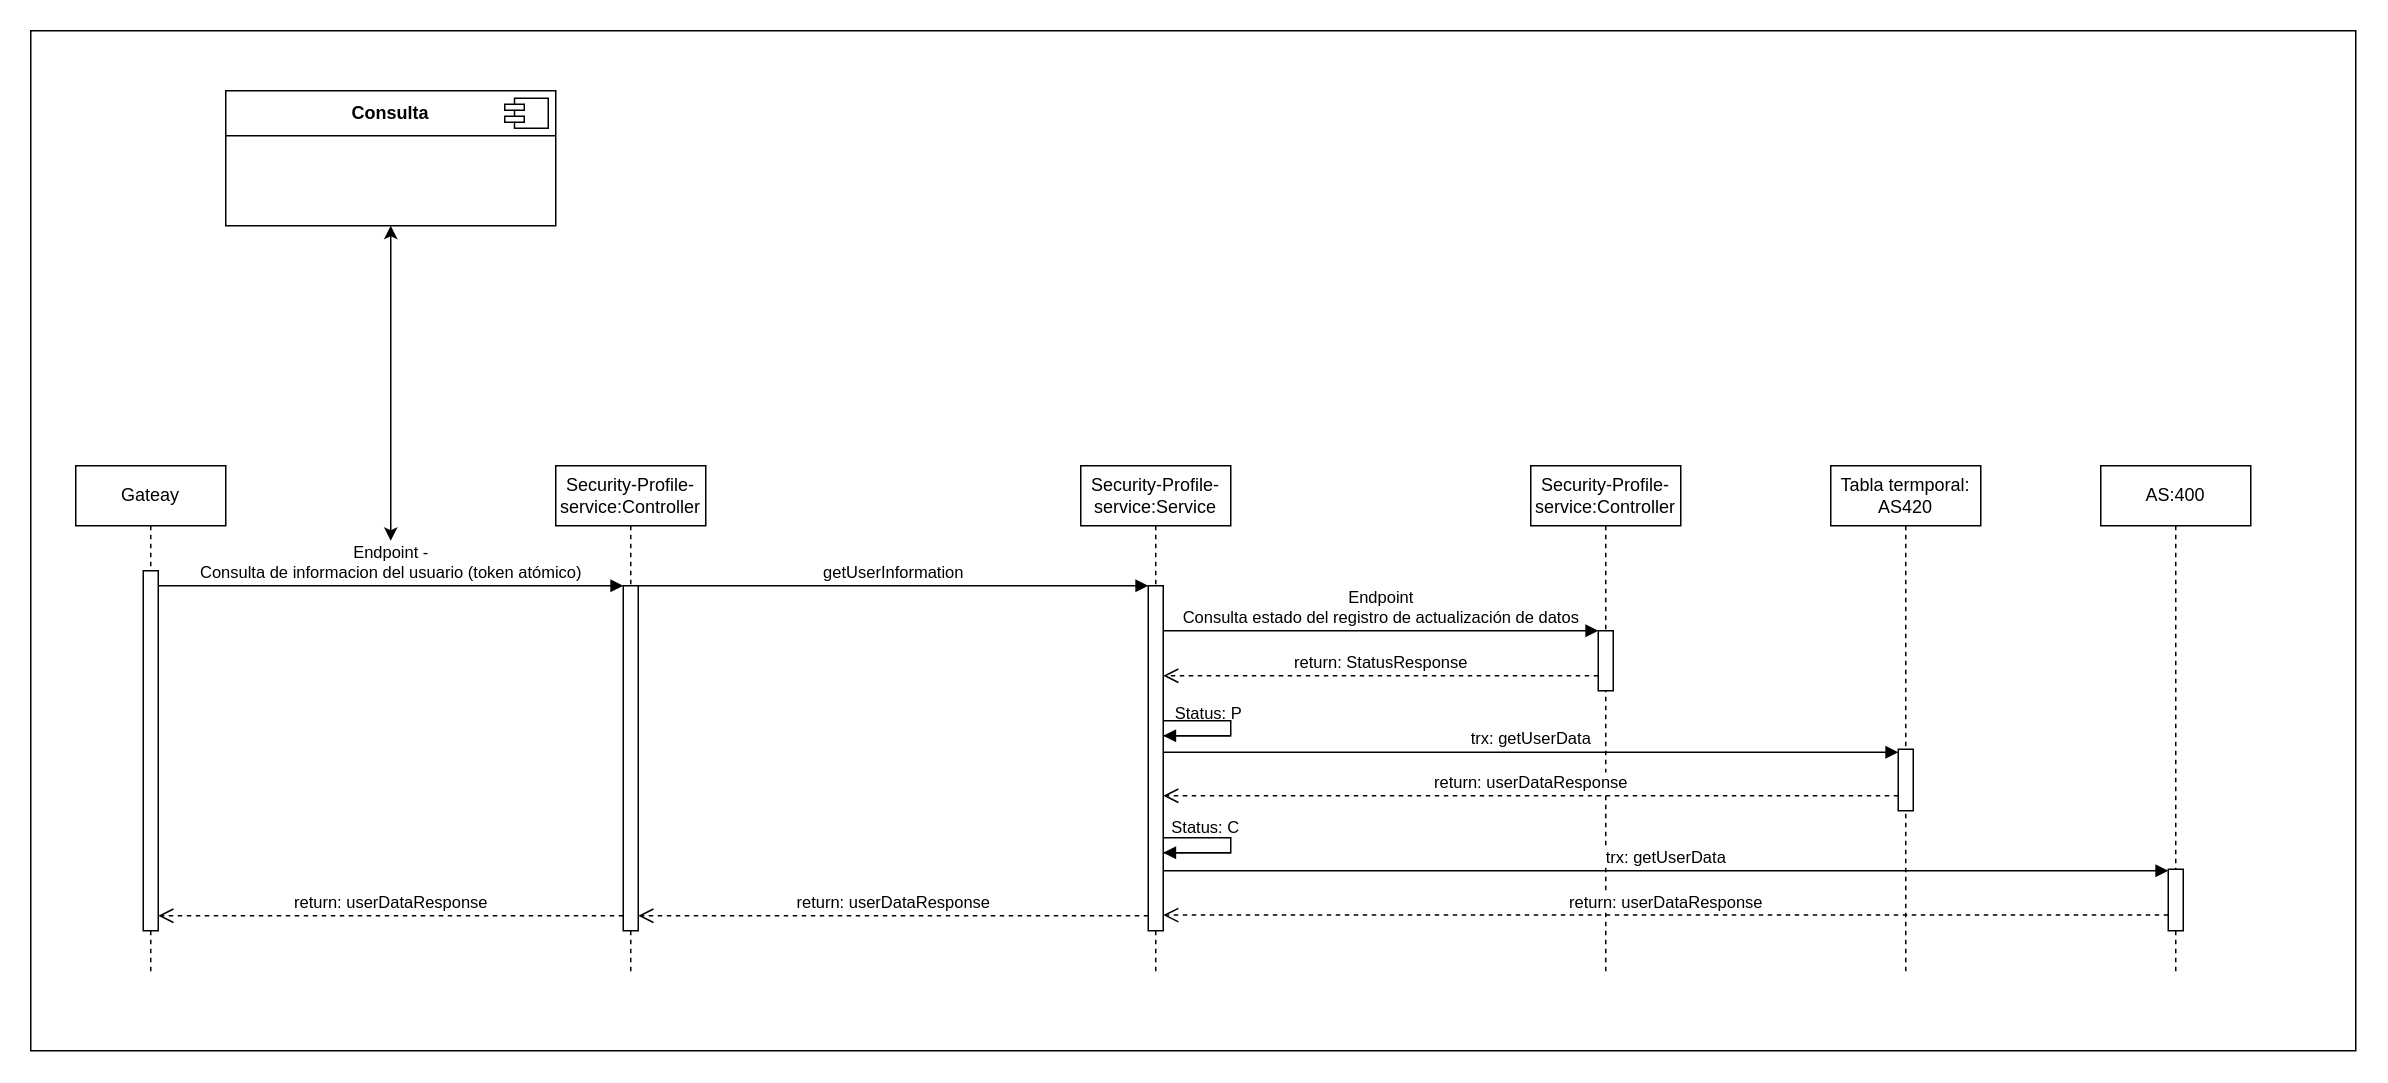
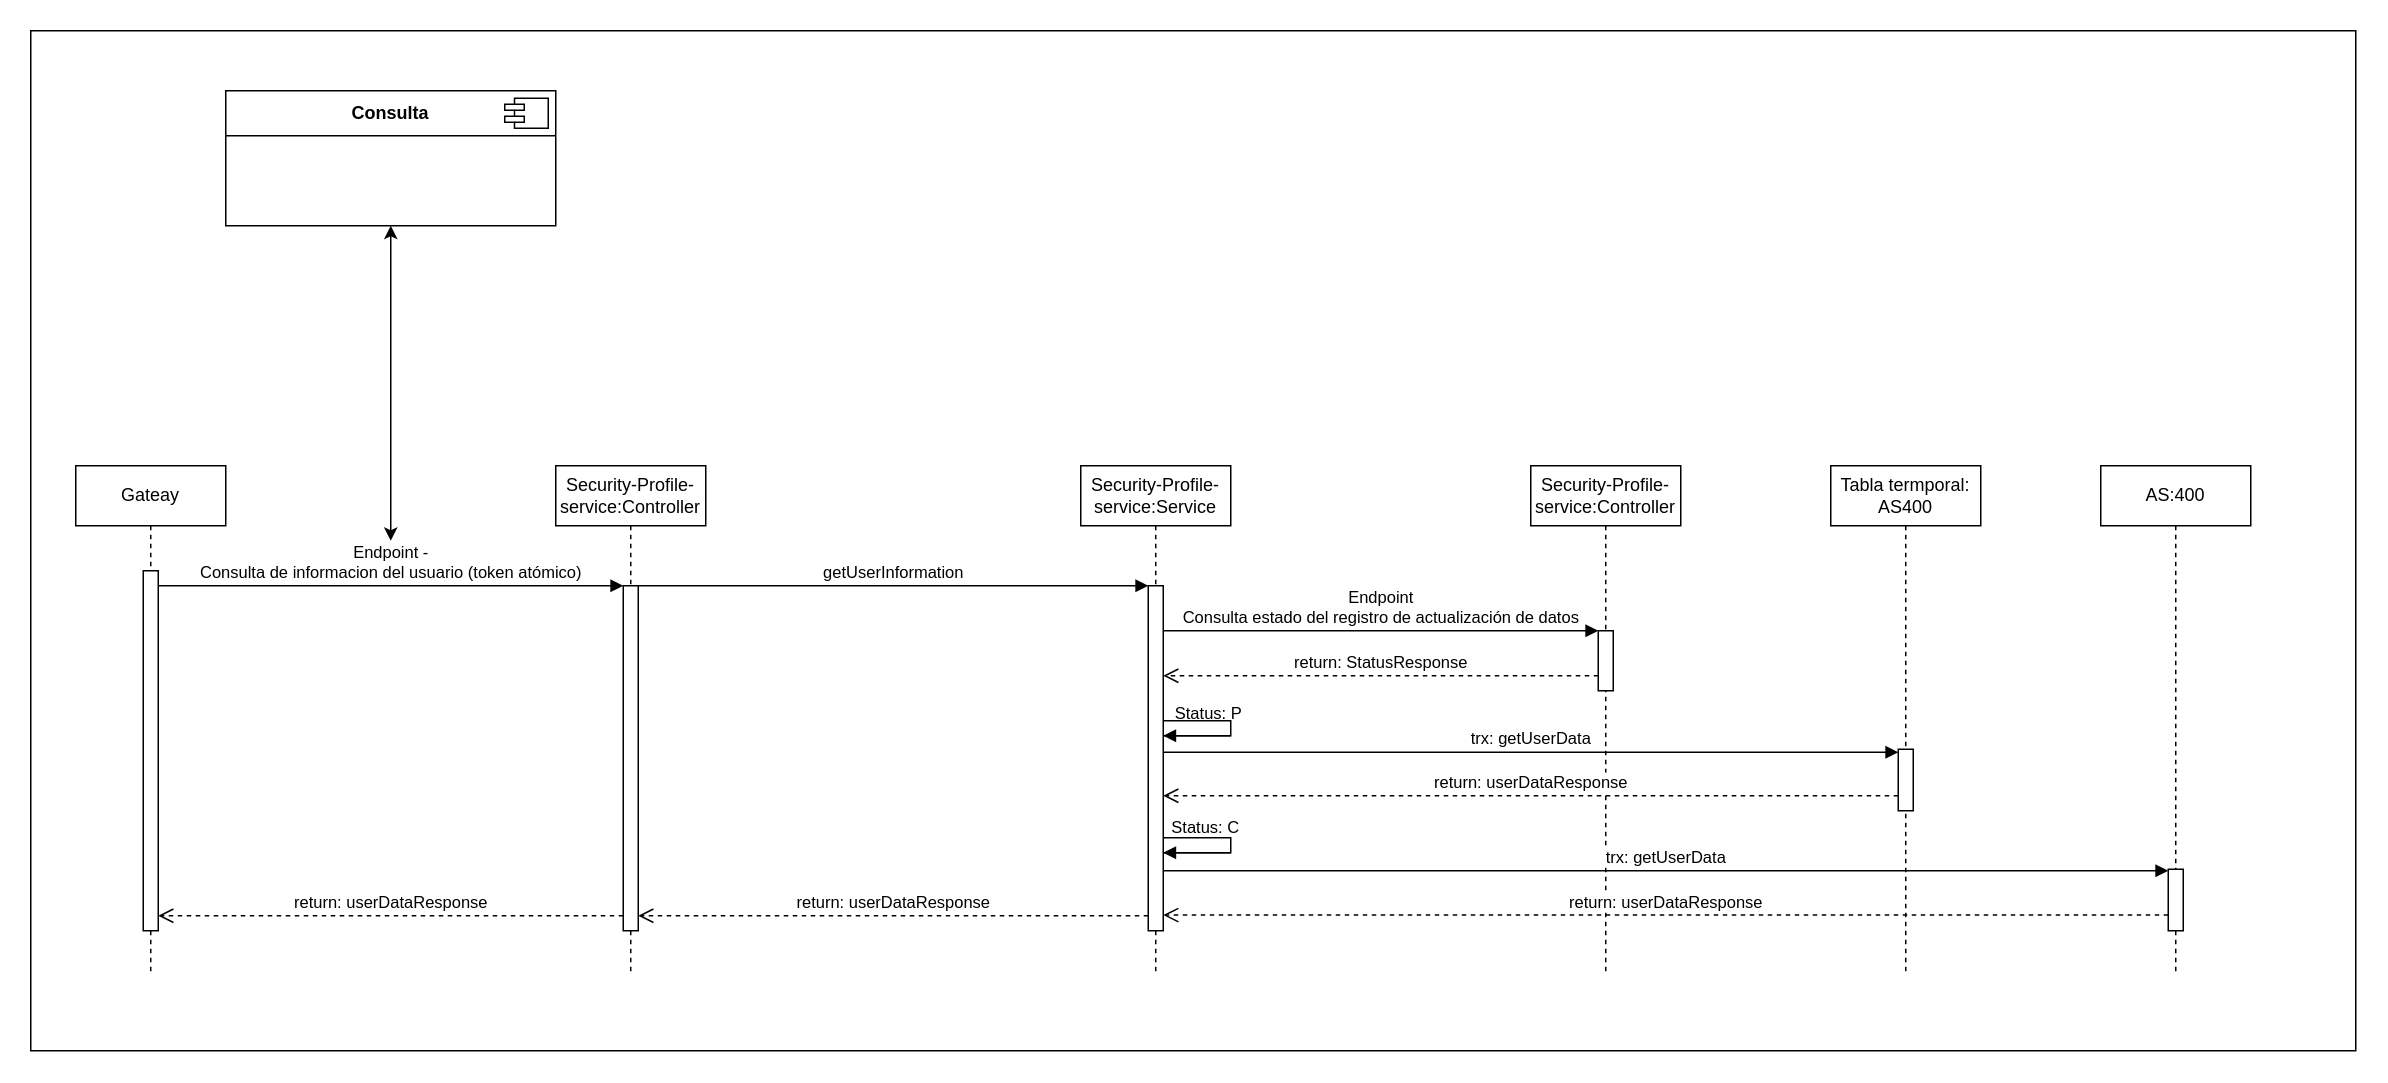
  <mxCell id="0" />
  <mxCell id="1" parent="0" />
  <mxCell id="2" value="" style="rounded=0;whiteSpace=wrap;html=1;fontFamily=Helvetica;fontSize=11;fontColor=default;" vertex="1" parent="1"><mxGeometry x="20" y="20" width="1550" height="680" as="geometry" /></mxCell>
  <mxCell id="3" value="Gateay" style="shape=umlLifeline;perimeter=lifelinePerimeter;whiteSpace=wrap;html=1;container=0;dropTarget=0;collapsible=0;recursiveResize=0;outlineConnect=0;portConstraint=eastwest;newEdgeStyle={&quot;edgeStyle&quot;:&quot;elbowEdgeStyle&quot;,&quot;elbow&quot;:&quot;vertical&quot;,&quot;curved&quot;:0,&quot;rounded&quot;:0};" parent="1" vertex="1"><mxGeometry x="50" y="310" width="100" height="340" as="geometry" /></mxCell>
  <mxCell id="4" value="" style="html=1;points=[];perimeter=orthogonalPerimeter;outlineConnect=0;targetShapes=umlLifeline;portConstraint=eastwest;newEdgeStyle={&quot;edgeStyle&quot;:&quot;elbowEdgeStyle&quot;,&quot;elbow&quot;:&quot;vertical&quot;,&quot;curved&quot;:0,&quot;rounded&quot;:0};" parent="3" vertex="1"><mxGeometry x="45" y="70" width="10" height="240" as="geometry" /></mxCell>
  <mxCell id="5" value="Security-Profile-service:Controller" style="shape=umlLifeline;perimeter=lifelinePerimeter;whiteSpace=wrap;html=1;container=0;dropTarget=0;collapsible=0;recursiveResize=0;outlineConnect=0;portConstraint=eastwest;newEdgeStyle={&quot;edgeStyle&quot;:&quot;elbowEdgeStyle&quot;,&quot;elbow&quot;:&quot;vertical&quot;,&quot;curved&quot;:0,&quot;rounded&quot;:0};" parent="1" vertex="1"><mxGeometry x="370" y="310" width="100" height="340" as="geometry" /></mxCell>
  <mxCell id="6" value="" style="html=1;points=[];perimeter=orthogonalPerimeter;outlineConnect=0;targetShapes=umlLifeline;portConstraint=eastwest;newEdgeStyle={&quot;edgeStyle&quot;:&quot;elbowEdgeStyle&quot;,&quot;elbow&quot;:&quot;vertical&quot;,&quot;curved&quot;:0,&quot;rounded&quot;:0};" parent="5" vertex="1"><mxGeometry x="45" y="80" width="10" height="230" as="geometry" /></mxCell>
  <mxCell id="7" value="Endpoint - &lt;br&gt;Consulta de informacion del usuario (token atómico)" style="html=1;verticalAlign=bottom;endArrow=block;edgeStyle=elbowEdgeStyle;elbow=vertical;curved=0;rounded=0;" parent="1" source="4" target="6" edge="1"><mxGeometry relative="1" as="geometry"><mxPoint x="205" y="400" as="sourcePoint" /><Array as="points"><mxPoint x="190" y="390" /></Array><mxPoint as="offset" /></mxGeometry></mxCell>
  <mxCell id="8" value="return: userDataResponse" style="html=1;verticalAlign=bottom;endArrow=open;dashed=1;endSize=8;edgeStyle=elbowEdgeStyle;elbow=vertical;curved=0;rounded=0;" parent="1" source="6" target="4" edge="1"><mxGeometry relative="1" as="geometry"><mxPoint x="105" y="550" as="targetPoint" /><Array as="points"><mxPoint x="320" y="610" /><mxPoint x="200" y="550" /></Array></mxGeometry></mxCell>
  <mxCell id="9" value="Consulta" style="swimlane;whiteSpace=wrap;html=1;startSize=30;" parent="1" vertex="1"><mxGeometry x="150" y="60" width="220" height="90" as="geometry" /></mxCell>
  <mxCell id="10" value="" style="shape=module;jettyWidth=13;jettyHeight=4;" parent="9" vertex="1"><mxGeometry x="1" width="29" height="20" relative="1" as="geometry"><mxPoint x="-34" y="5" as="offset" /></mxGeometry></mxCell>
  <mxCell id="11" value="" style="endArrow=classic;startArrow=classic;html=1;rounded=0;" parent="1" target="9" edge="1"><mxGeometry width="50" height="50" relative="1" as="geometry"><mxPoint x="260" y="360" as="sourcePoint" /><mxPoint x="285" y="220" as="targetPoint" /></mxGeometry></mxCell>
  <mxCell id="12" value="Security-Profile-service:Service" style="shape=umlLifeline;perimeter=lifelinePerimeter;whiteSpace=wrap;html=1;container=0;dropTarget=0;collapsible=0;recursiveResize=0;outlineConnect=0;portConstraint=eastwest;newEdgeStyle={&quot;edgeStyle&quot;:&quot;elbowEdgeStyle&quot;,&quot;elbow&quot;:&quot;vertical&quot;,&quot;curved&quot;:0,&quot;rounded&quot;:0};" parent="1" vertex="1"><mxGeometry x="720" y="310" width="100" height="340" as="geometry" /></mxCell>
  <mxCell id="13" value="" style="html=1;points=[];perimeter=orthogonalPerimeter;outlineConnect=0;targetShapes=umlLifeline;portConstraint=eastwest;newEdgeStyle={&quot;edgeStyle&quot;:&quot;elbowEdgeStyle&quot;,&quot;elbow&quot;:&quot;vertical&quot;,&quot;curved&quot;:0,&quot;rounded&quot;:0};" parent="12" vertex="1"><mxGeometry x="45" y="80" width="10" height="230" as="geometry" /></mxCell>
  <mxCell id="14" value="" style="endArrow=none;html=1;rounded=0;labelBackgroundColor=default;strokeColor=default;align=center;verticalAlign=middle;fontFamily=Helvetica;fontSize=11;fontColor=default;curved=0;elbow=vertical;" edge="1" parent="12" target="13"><mxGeometry width="50" height="50" relative="1" as="geometry"><mxPoint x="55" y="170" as="sourcePoint" /><mxPoint x="55" y="200" as="targetPoint" /><Array as="points"><mxPoint x="100" y="170" /><mxPoint x="100" y="180" /><mxPoint x="80" y="180" /></Array></mxGeometry></mxCell>
  <mxCell id="15" value="getUserInformation" style="html=1;verticalAlign=bottom;endArrow=block;edgeStyle=elbowEdgeStyle;elbow=vertical;curved=0;rounded=0;" parent="1" source="6" target="13" edge="1"><mxGeometry relative="1" as="geometry"><mxPoint x="435" y="400" as="sourcePoint" /><Array as="points"><mxPoint x="670" y="390" /><mxPoint x="440" y="420" /></Array><mxPoint x="745" y="400" as="targetPoint" /><mxPoint as="offset" /></mxGeometry></mxCell>
  <mxCell id="16" value="Security-Profile-service:Controller" style="shape=umlLifeline;perimeter=lifelinePerimeter;whiteSpace=wrap;html=1;container=0;dropTarget=0;collapsible=0;recursiveResize=0;outlineConnect=0;portConstraint=eastwest;newEdgeStyle={&quot;edgeStyle&quot;:&quot;elbowEdgeStyle&quot;,&quot;elbow&quot;:&quot;vertical&quot;,&quot;curved&quot;:0,&quot;rounded&quot;:0};" parent="1" vertex="1"><mxGeometry x="1020" y="310" width="100" height="340" as="geometry" /></mxCell>
  <mxCell id="17" value="" style="html=1;points=[];perimeter=orthogonalPerimeter;outlineConnect=0;targetShapes=umlLifeline;portConstraint=eastwest;newEdgeStyle={&quot;edgeStyle&quot;:&quot;elbowEdgeStyle&quot;,&quot;elbow&quot;:&quot;vertical&quot;,&quot;curved&quot;:0,&quot;rounded&quot;:0};" parent="16" vertex="1"><mxGeometry x="45" y="110" width="10" height="40" as="geometry" /></mxCell>
  <mxCell id="18" value="Endpoint&lt;br&gt;Consulta estado del registro de actualización de datos" style="html=1;verticalAlign=bottom;endArrow=block;edgeStyle=elbowEdgeStyle;elbow=vertical;curved=0;rounded=0;" parent="1" source="13" target="17" edge="1"><mxGeometry relative="1" as="geometry"><mxPoint x="830" y="430" as="sourcePoint" /><Array as="points"><mxPoint x="960" y="420" /><mxPoint x="945" y="430" /><mxPoint x="715" y="460" /></Array><mxPoint x="1040" y="430" as="targetPoint" /><mxPoint as="offset" /></mxGeometry></mxCell>
  <mxCell id="19" value="return: StatusResponse" style="html=1;verticalAlign=bottom;endArrow=open;dashed=1;endSize=8;edgeStyle=elbowEdgeStyle;elbow=vertical;curved=0;rounded=0;" parent="1" source="17" target="13" edge="1"><mxGeometry relative="1" as="geometry"><mxPoint x="810" y="459.83" as="targetPoint" /><Array as="points"><mxPoint x="1000" y="450" /><mxPoint x="1030" y="440" /><mxPoint x="1000" y="450" /><mxPoint x="905" y="459.83" /></Array><mxPoint x="1030" y="459.83" as="sourcePoint" /></mxGeometry></mxCell>
  <mxCell id="20" value="" style="html=1;verticalAlign=bottom;endArrow=block;edgeStyle=elbowEdgeStyle;elbow=vertical;curved=0;rounded=0;" edge="1" parent="1"><mxGeometry relative="1" as="geometry"><mxPoint x="790" y="490" as="sourcePoint" /><Array as="points"><mxPoint x="820" y="490" /><mxPoint x="810" y="520" /></Array><mxPoint x="775" y="490" as="targetPoint" /><mxPoint as="offset" /></mxGeometry></mxCell>
  <mxCell id="21" value="Status: P" style="text;html=1;align=center;verticalAlign=middle;resizable=0;points=[];autosize=1;strokeColor=none;fillColor=none;fontSize=11;fontFamily=Helvetica;fontColor=default;" vertex="1" parent="1"><mxGeometry x="770" y="460" width="70" height="30" as="geometry" /></mxCell>
- <mxCell id="22" value="Tabla termporal: AS420" style="shape=umlLifeline;perimeter=lifelinePerimeter;whiteSpace=wrap;html=1;container=0;dropTarget=0;collapsible=0;recursiveResize=0;outlineConnect=0;portConstraint=eastwest;newEdgeStyle={&quot;edgeStyle&quot;:&quot;elbowEdgeStyle&quot;,&quot;elbow&quot;:&quot;vertical&quot;,&quot;curved&quot;:0,&quot;rounded&quot;:0};" vertex="1" parent="1"><mxGeometry x="1220" y="310" width="100" height="340" as="geometry" /></mxCell>
+ <mxCell id="22" value="Tabla termporal: AS400" style="shape=umlLifeline;perimeter=lifelinePerimeter;whiteSpace=wrap;html=1;container=0;dropTarget=0;collapsible=0;recursiveResize=0;outlineConnect=0;portConstraint=eastwest;newEdgeStyle={&quot;edgeStyle&quot;:&quot;elbowEdgeStyle&quot;,&quot;elbow&quot;:&quot;vertical&quot;,&quot;curved&quot;:0,&quot;rounded&quot;:0};" vertex="1" parent="1"><mxGeometry x="1220" y="310" width="100" height="340" as="geometry" /></mxCell>
  <mxCell id="23" value="" style="html=1;points=[];perimeter=orthogonalPerimeter;outlineConnect=0;targetShapes=umlLifeline;portConstraint=eastwest;newEdgeStyle={&quot;edgeStyle&quot;:&quot;elbowEdgeStyle&quot;,&quot;elbow&quot;:&quot;vertical&quot;,&quot;curved&quot;:0,&quot;rounded&quot;:0};" vertex="1" parent="22"><mxGeometry x="45" y="189" width="10" height="41" as="geometry" /></mxCell>
  <mxCell id="24" value="trx: getUserData" style="html=1;verticalAlign=bottom;endArrow=block;edgeStyle=elbowEdgeStyle;elbow=vertical;curved=0;rounded=0;" edge="1" parent="1" target="23"><mxGeometry relative="1" as="geometry"><mxPoint x="775" y="501" as="sourcePoint" /><Array as="points"><mxPoint x="1250" y="501" /><mxPoint x="975" y="511" /><mxPoint x="960" y="521" /><mxPoint x="730" y="551" /></Array><mxPoint x="1330" y="501" as="targetPoint" /><mxPoint as="offset" /></mxGeometry></mxCell>
  <mxCell id="25" value="return: userDataResponse" style="html=1;verticalAlign=bottom;endArrow=open;dashed=1;endSize=8;edgeStyle=elbowEdgeStyle;elbow=vertical;curved=0;rounded=0;" edge="1" parent="1" source="23" target="13"><mxGeometry relative="1" as="geometry"><mxPoint x="1020" y="540" as="targetPoint" /><Array as="points"><mxPoint x="1080" y="530" /><mxPoint x="1245" y="540" /><mxPoint x="1275" y="530" /><mxPoint x="1245" y="540" /><mxPoint x="1150" y="549.83" /></Array><mxPoint x="1310" y="540" as="sourcePoint" /></mxGeometry></mxCell>
  <mxCell id="26" value="" style="endArrow=none;html=1;rounded=0;labelBackgroundColor=default;strokeColor=default;align=center;verticalAlign=middle;fontFamily=Helvetica;fontSize=11;fontColor=default;curved=0;elbow=vertical;" edge="1" parent="1"><mxGeometry width="50" height="50" relative="1" as="geometry"><mxPoint x="775" y="558" as="sourcePoint" /><mxPoint x="775" y="568" as="targetPoint" /><Array as="points"><mxPoint x="820" y="558" /><mxPoint x="820" y="568" /><mxPoint x="800" y="568" /></Array></mxGeometry></mxCell>
  <mxCell id="27" value="" style="html=1;verticalAlign=bottom;endArrow=block;edgeStyle=elbowEdgeStyle;elbow=vertical;curved=0;rounded=0;" edge="1" parent="1"><mxGeometry relative="1" as="geometry"><mxPoint x="790" y="568" as="sourcePoint" /><Array as="points"><mxPoint x="820" y="568" /><mxPoint x="810" y="598" /></Array><mxPoint x="775" y="568" as="targetPoint" /><mxPoint as="offset" /></mxGeometry></mxCell>
  <mxCell id="28" value="Status: C" style="text;html=1;align=center;verticalAlign=middle;resizable=0;points=[];autosize=1;strokeColor=none;fillColor=none;fontSize=11;fontFamily=Helvetica;fontColor=default;" vertex="1" parent="1"><mxGeometry x="768" y="536" width="70" height="30" as="geometry" /></mxCell>
  <mxCell id="29" value="AS:400" style="shape=umlLifeline;perimeter=lifelinePerimeter;whiteSpace=wrap;html=1;container=0;dropTarget=0;collapsible=0;recursiveResize=0;outlineConnect=0;portConstraint=eastwest;newEdgeStyle={&quot;edgeStyle&quot;:&quot;elbowEdgeStyle&quot;,&quot;elbow&quot;:&quot;vertical&quot;,&quot;curved&quot;:0,&quot;rounded&quot;:0};" vertex="1" parent="1"><mxGeometry x="1400" y="310" width="100" height="340" as="geometry" /></mxCell>
  <mxCell id="30" value="" style="html=1;points=[];perimeter=orthogonalPerimeter;outlineConnect=0;targetShapes=umlLifeline;portConstraint=eastwest;newEdgeStyle={&quot;edgeStyle&quot;:&quot;elbowEdgeStyle&quot;,&quot;elbow&quot;:&quot;vertical&quot;,&quot;curved&quot;:0,&quot;rounded&quot;:0};" vertex="1" parent="29"><mxGeometry x="45" y="269" width="10" height="41" as="geometry" /></mxCell>
  <mxCell id="31" value="trx: getUserData" style="html=1;verticalAlign=bottom;endArrow=block;edgeStyle=elbowEdgeStyle;elbow=vertical;curved=0;rounded=0;" edge="1" parent="1" source="13" target="30"><mxGeometry relative="1" as="geometry"><mxPoint x="790" y="590" as="sourcePoint" /><Array as="points"><mxPoint x="890" y="580" /><mxPoint x="1265" y="590" /><mxPoint x="990" y="600" /><mxPoint x="975" y="610" /><mxPoint x="745" y="640" /></Array><mxPoint x="1280" y="590" as="targetPoint" /><mxPoint as="offset" /></mxGeometry></mxCell>
  <mxCell id="32" value="return: userDataResponse" style="html=1;verticalAlign=bottom;endArrow=open;dashed=1;endSize=8;edgeStyle=elbowEdgeStyle;elbow=vertical;curved=0;rounded=0;" edge="1" parent="1" source="30" target="13"><mxGeometry x="-0.0" relative="1" as="geometry"><mxPoint x="950" y="609.58" as="targetPoint" /><Array as="points"><mxPoint x="1255" y="609.58" /><mxPoint x="1420" y="619.58" /><mxPoint x="1450" y="609.58" /><mxPoint x="1420" y="619.58" /><mxPoint x="1325" y="629.41" /></Array><mxPoint x="1440" y="609.58" as="sourcePoint" /><mxPoint as="offset" /></mxGeometry></mxCell>
  <mxCell id="33" value="return: userDataResponse" style="html=1;verticalAlign=bottom;endArrow=open;dashed=1;endSize=8;edgeStyle=elbowEdgeStyle;elbow=vertical;curved=0;rounded=0;" edge="1" parent="1" source="13" target="6"><mxGeometry relative="1" as="geometry"><mxPoint x="450" y="610" as="targetPoint" /><Array as="points"><mxPoint x="535" y="610" /></Array><mxPoint x="750" y="610" as="sourcePoint" /></mxGeometry></mxCell>
